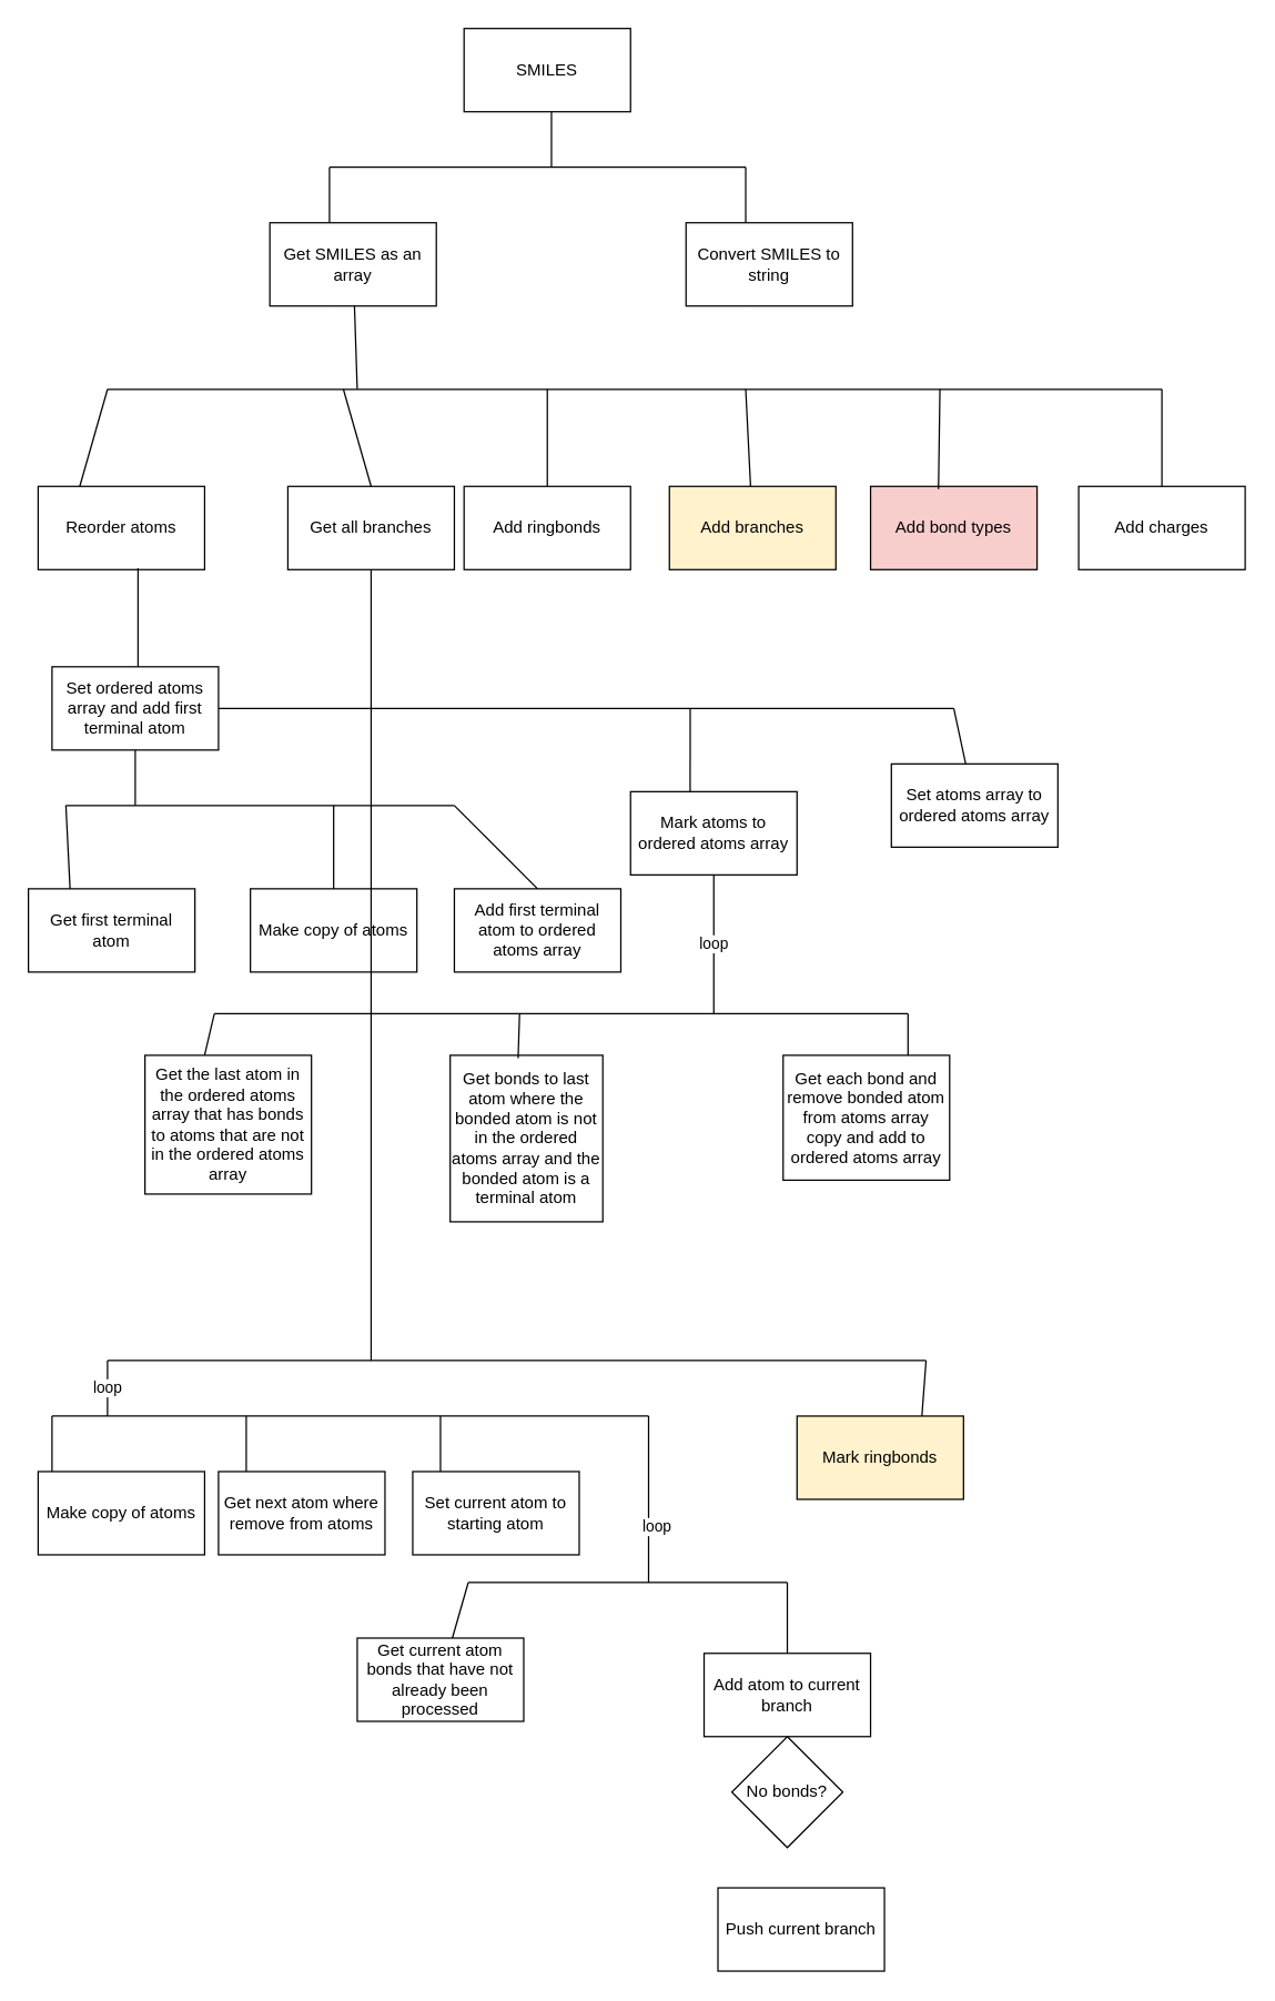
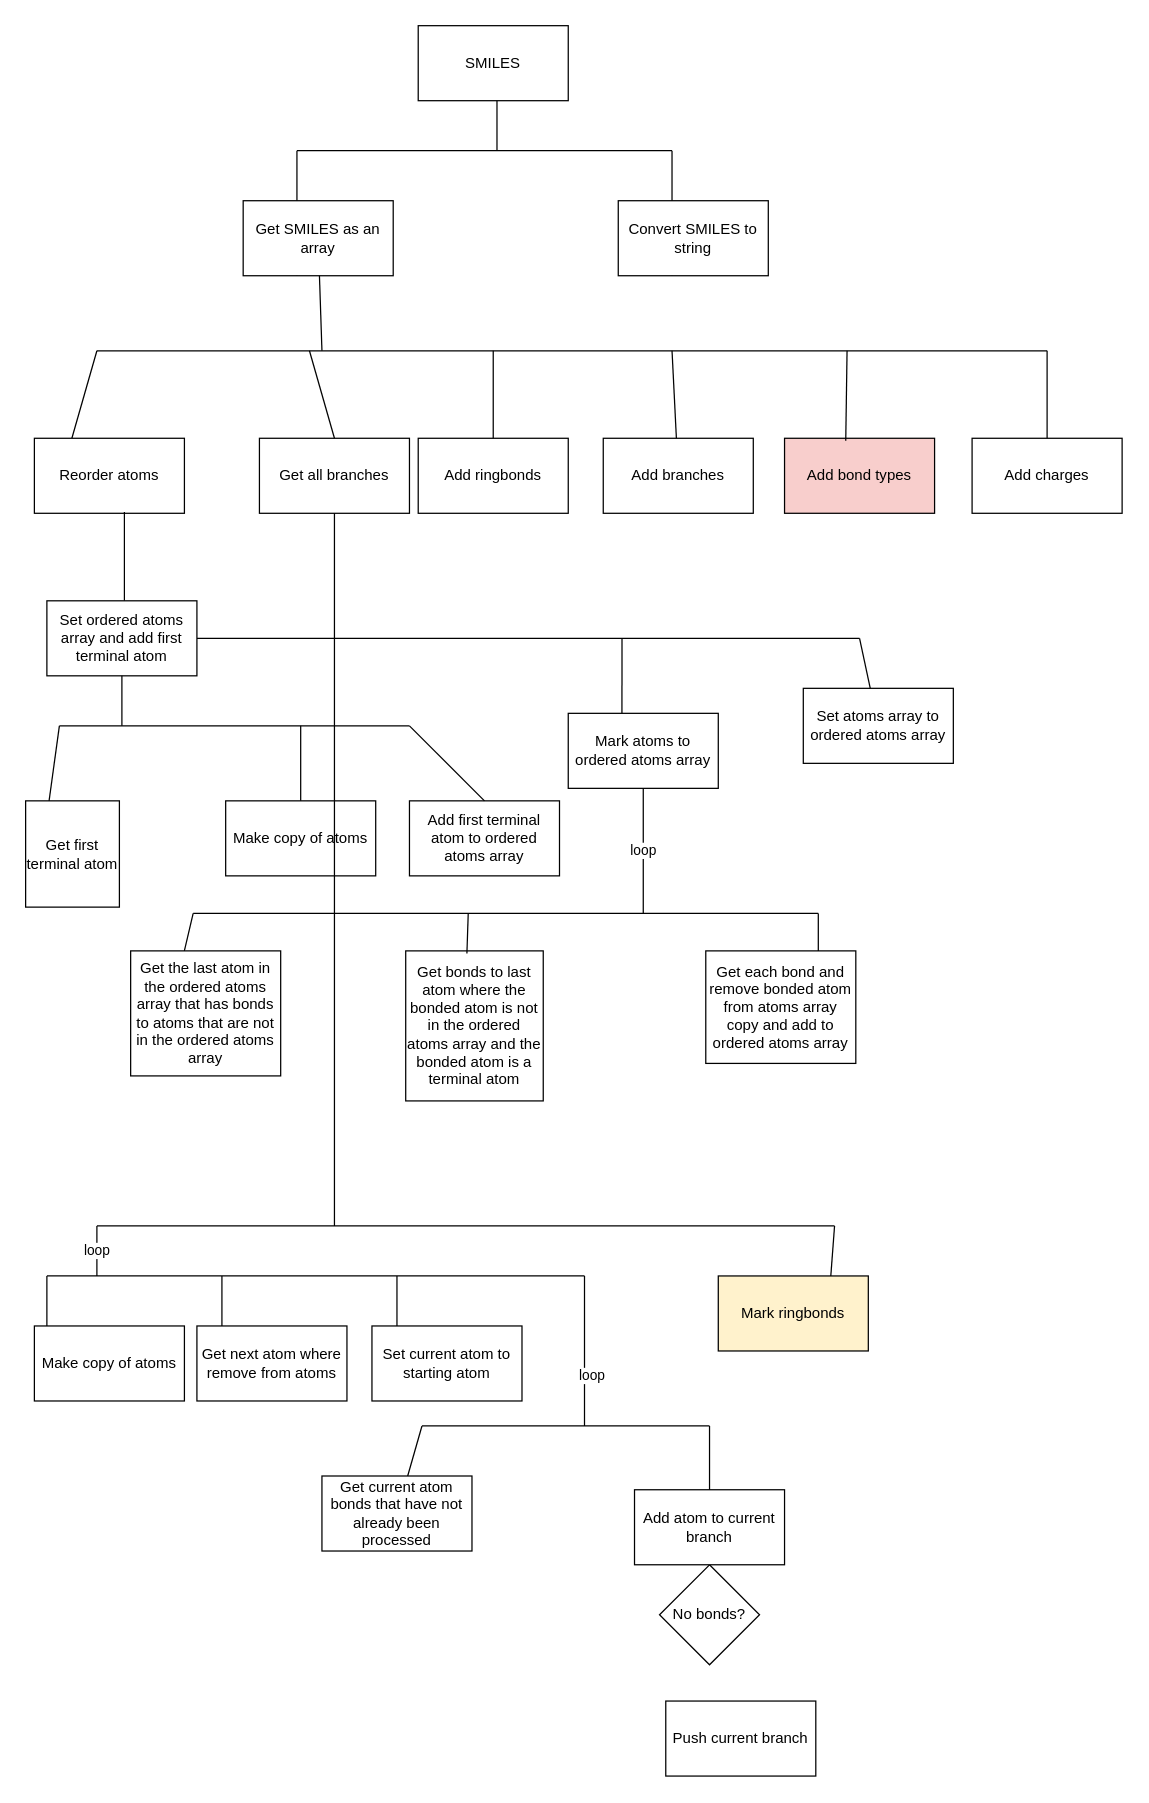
  <mxCell id="0" />
  <mxCell id="1" parent="0" />
  <mxCell id="2" value="SMILES" style="rounded=0;whiteSpace=wrap;html=1;" parent="1" vertex="1"><mxGeometry x="334" y="20" width="120" height="60" as="geometry" /></mxCell>
  <mxCell id="3" value="" style="endArrow=none;html=1;rounded=0;" parent="1" edge="1"><mxGeometry width="50" height="50" relative="1" as="geometry"><mxPoint x="397" y="120" as="sourcePoint" /><mxPoint x="397" y="80" as="targetPoint" /></mxGeometry></mxCell>
  <mxCell id="4" value="" style="endArrow=none;html=1;rounded=0;" parent="1" edge="1"><mxGeometry width="50" height="50" relative="1" as="geometry"><mxPoint x="237" y="120" as="sourcePoint" /><mxPoint x="537" y="120" as="targetPoint" /></mxGeometry></mxCell>
  <mxCell id="5" value="" style="endArrow=none;html=1;rounded=0;" parent="1" edge="1"><mxGeometry width="50" height="50" relative="1" as="geometry"><mxPoint x="237" y="220" as="sourcePoint" /><mxPoint x="237" y="120" as="targetPoint" /></mxGeometry></mxCell>
  <mxCell id="6" value="" style="endArrow=none;html=1;rounded=0;" parent="1" edge="1"><mxGeometry width="50" height="50" relative="1" as="geometry"><mxPoint x="537" y="220" as="sourcePoint" /><mxPoint x="537" y="120" as="targetPoint" /></mxGeometry></mxCell>
  <mxCell id="7" value="Get SMILES as an array" style="rounded=0;whiteSpace=wrap;html=1;" parent="1" vertex="1"><mxGeometry x="194" y="160" width="120" height="60" as="geometry" /></mxCell>
  <mxCell id="8" value="Convert SMILES to string" style="rounded=0;whiteSpace=wrap;html=1;" parent="1" vertex="1"><mxGeometry x="494" y="160" width="120" height="60" as="geometry" /></mxCell>
  <mxCell id="9" value="" style="endArrow=none;html=1;rounded=0;" parent="1" edge="1"><mxGeometry width="50" height="50" relative="1" as="geometry"><mxPoint x="77" y="280" as="sourcePoint" /><mxPoint x="837" y="280" as="targetPoint" /></mxGeometry></mxCell>
  <mxCell id="10" value="" style="endArrow=none;html=1;rounded=0;exitX=0.25;exitY=0;exitDx=0;exitDy=0;" parent="1" source="11" edge="1"><mxGeometry width="50" height="50" relative="1" as="geometry"><mxPoint x="57" y="340" as="sourcePoint" /><mxPoint x="77" y="280" as="targetPoint" /></mxGeometry></mxCell>
  <mxCell id="11" value="Reorder atoms" style="rounded=0;whiteSpace=wrap;html=1;" parent="1" vertex="1"><mxGeometry x="27" y="350" width="120" height="60" as="geometry" /></mxCell>
  <mxCell id="12" value="Get all branches" style="rounded=0;whiteSpace=wrap;html=1;" parent="1" vertex="1"><mxGeometry x="207" y="350" width="120" height="60" as="geometry" /></mxCell>
  <mxCell id="13" value="" style="endArrow=none;html=1;rounded=0;exitX=0.5;exitY=0;exitDx=0;exitDy=0;" parent="1" source="12" edge="1"><mxGeometry width="50" height="50" relative="1" as="geometry"><mxPoint x="167" y="330" as="sourcePoint" /><mxPoint x="247" y="280" as="targetPoint" /><Array as="points" /></mxGeometry></mxCell>
  <mxCell id="14" value="" style="endArrow=none;html=1;rounded=0;" parent="1" target="7" edge="1"><mxGeometry width="50" height="50" relative="1" as="geometry"><mxPoint x="257" y="280" as="sourcePoint" /><mxPoint x="357" y="280" as="targetPoint" /></mxGeometry></mxCell>
  <mxCell id="15" value="Add ringbonds" style="rounded=0;whiteSpace=wrap;html=1;" parent="1" vertex="1"><mxGeometry x="334" y="350" width="120" height="60" as="geometry" /></mxCell>
  <mxCell id="16" value="" style="endArrow=none;html=1;rounded=0;exitX=0.5;exitY=0;exitDx=0;exitDy=0;" parent="1" source="15" edge="1"><mxGeometry width="50" height="50" relative="1" as="geometry"><mxPoint x="637" y="360" as="sourcePoint" /><mxPoint x="394" y="280" as="targetPoint" /></mxGeometry></mxCell>
- <mxCell id="17" value="Add branches" style="rounded=0;whiteSpace=wrap;html=1;fillColor=#fff2cc;" parent="1" vertex="1"><mxGeometry x="482" y="350" width="120" height="60" as="geometry" /></mxCell>
+ <mxCell id="17" value="Add branches" style="rounded=0;whiteSpace=wrap;html=1;" parent="1" vertex="1"><mxGeometry x="482" y="350" width="120" height="60" as="geometry" /></mxCell>
  <mxCell id="18" value="" style="endArrow=none;html=1;rounded=0;" parent="1" source="17" edge="1"><mxGeometry width="50" height="50" relative="1" as="geometry"><mxPoint x="667" y="380" as="sourcePoint" /><mxPoint x="537" y="280" as="targetPoint" /></mxGeometry></mxCell>
  <mxCell id="19" value="Add bond types" style="rounded=0;whiteSpace=wrap;html=1;fillColor=#f8cecc;" parent="1" vertex="1"><mxGeometry x="627" y="350" width="120" height="60" as="geometry" /></mxCell>
  <mxCell id="20" value="" style="endArrow=none;html=1;rounded=0;exitX=0.408;exitY=0.033;exitDx=0;exitDy=0;exitPerimeter=0;" parent="1" source="19" edge="1"><mxGeometry width="50" height="50" relative="1" as="geometry"><mxPoint x="777" y="350" as="sourcePoint" /><mxPoint x="677" y="280" as="targetPoint" /></mxGeometry></mxCell>
  <mxCell id="21" value="Add charges" style="rounded=0;whiteSpace=wrap;html=1;" parent="1" vertex="1"><mxGeometry x="777" y="350" width="120" height="60" as="geometry" /></mxCell>
  <mxCell id="22" value="" style="endArrow=none;html=1;rounded=0;entryX=0.5;entryY=0;entryDx=0;entryDy=0;" parent="1" target="21" edge="1"><mxGeometry width="50" height="50" relative="1" as="geometry"><mxPoint x="837" y="280" as="sourcePoint" /><mxPoint x="897" y="210" as="targetPoint" /></mxGeometry></mxCell>
- <mxCell id="23" value="Get first terminal atom" style="rounded=0;whiteSpace=wrap;html=1;" parent="1" vertex="1"><mxGeometry x="20" y="640" width="120" height="60" as="geometry" /></mxCell>
+ <mxCell id="23" value="Get first terminal atom" style="rounded=0;whiteSpace=wrap;html=1;" parent="1" vertex="1"><mxGeometry x="20" y="640" width="75" height="85" as="geometry" /></mxCell>
  <mxCell id="24" value="Add first terminal atom to ordered atoms array" style="rounded=0;whiteSpace=wrap;html=1;" parent="1" vertex="1"><mxGeometry x="327" y="640" width="120" height="60" as="geometry" /></mxCell>
  <mxCell id="25" value="" style="endArrow=none;html=1;rounded=0;exitX=1;exitY=0.5;exitDx=0;exitDy=0;" parent="1" source="46" edge="1"><mxGeometry width="50" height="50" relative="1" as="geometry"><mxPoint x="472" y="500" as="sourcePoint" /><mxPoint x="687" y="510" as="targetPoint" /></mxGeometry></mxCell>
  <mxCell id="26" value="" style="endArrow=none;html=1;rounded=0;exitX=0.25;exitY=0;exitDx=0;exitDy=0;" parent="1" source="23" edge="1"><mxGeometry width="50" height="50" relative="1" as="geometry"><mxPoint x="400" y="720" as="sourcePoint" /><mxPoint x="47" y="580" as="targetPoint" /></mxGeometry></mxCell>
  <mxCell id="27" value="" style="endArrow=none;html=1;rounded=0;exitX=0.5;exitY=0;exitDx=0;exitDy=0;" parent="1" source="24" edge="1"><mxGeometry width="50" height="50" relative="1" as="geometry"><mxPoint x="450" y="670" as="sourcePoint" /><mxPoint x="327" y="580" as="targetPoint" /></mxGeometry></mxCell>
  <mxCell id="28" value="Make copy of atoms" style="rounded=0;whiteSpace=wrap;html=1;" parent="1" vertex="1"><mxGeometry x="180" y="640" width="120" height="60" as="geometry" /></mxCell>
  <mxCell id="29" value="" style="endArrow=none;html=1;rounded=0;" parent="1" source="28" edge="1"><mxGeometry width="50" height="50" relative="1" as="geometry"><mxPoint x="200" y="780" as="sourcePoint" /><mxPoint x="240" y="580" as="targetPoint" /></mxGeometry></mxCell>
  <mxCell id="30" value="" style="endArrow=none;html=1;rounded=0;exitX=0.358;exitY=0;exitDx=0;exitDy=0;exitPerimeter=0;" parent="1" source="31" edge="1"><mxGeometry width="50" height="50" relative="1" as="geometry"><mxPoint x="502" y="550" as="sourcePoint" /><mxPoint x="497" y="510" as="targetPoint" /></mxGeometry></mxCell>
  <mxCell id="31" value="Mark atoms to ordered atoms array" style="rounded=0;whiteSpace=wrap;html=1;" parent="1" vertex="1"><mxGeometry x="454" y="570" width="120" height="60" as="geometry" /></mxCell>
  <mxCell id="32" value="loop" style="endArrow=none;html=1;rounded=0;entryX=0.5;entryY=1;entryDx=0;entryDy=0;" parent="1" target="31" edge="1"><mxGeometry width="50" height="50" relative="1" as="geometry"><mxPoint x="514" y="730" as="sourcePoint" /><mxPoint x="577" y="810" as="targetPoint" /></mxGeometry></mxCell>
  <mxCell id="33" value="" style="endArrow=none;html=1;rounded=0;entryX=0.6;entryY=0.983;entryDx=0;entryDy=0;entryPerimeter=0;" parent="1" target="11" edge="1"><mxGeometry width="50" height="50" relative="1" as="geometry"><mxPoint x="99" y="480" as="sourcePoint" /><mxPoint x="157" y="420" as="targetPoint" /></mxGeometry></mxCell>
  <mxCell id="34" value="" style="endArrow=none;html=1;rounded=0;" parent="1" edge="1"><mxGeometry width="50" height="50" relative="1" as="geometry"><mxPoint x="154" y="730" as="sourcePoint" /><mxPoint x="654" y="730" as="targetPoint" /></mxGeometry></mxCell>
  <mxCell id="35" value="Get the last atom in the ordered atoms array that has bonds to atoms that are not in the ordered atoms array" style="rounded=0;whiteSpace=wrap;html=1;" parent="1" vertex="1"><mxGeometry x="104" y="760" width="120" height="100" as="geometry" /></mxCell>
  <mxCell id="36" value="" style="endArrow=none;html=1;rounded=0;exitX=0.358;exitY=0;exitDx=0;exitDy=0;exitPerimeter=0;" parent="1" source="35" edge="1"><mxGeometry width="50" height="50" relative="1" as="geometry"><mxPoint x="64" y="740" as="sourcePoint" /><mxPoint x="154" y="730" as="targetPoint" /></mxGeometry></mxCell>
  <mxCell id="37" value="Get bonds to last atom where the bonded atom is not in the ordered atoms array and the bonded atom is a terminal atom" style="rounded=0;whiteSpace=wrap;html=1;" parent="1" vertex="1"><mxGeometry x="324" y="760" width="110" height="120" as="geometry" /></mxCell>
  <mxCell id="38" value="" style="endArrow=none;html=1;rounded=0;exitX=0.445;exitY=0.017;exitDx=0;exitDy=0;exitPerimeter=0;" parent="1" source="37" edge="1"><mxGeometry width="50" height="50" relative="1" as="geometry"><mxPoint x="424" y="820" as="sourcePoint" /><mxPoint x="374" y="730" as="targetPoint" /></mxGeometry></mxCell>
  <mxCell id="39" value="Get each bond and remove bonded atom from atoms array copy and add to ordered atoms array" style="rounded=0;whiteSpace=wrap;html=1;" parent="1" vertex="1"><mxGeometry x="564" y="760" width="120" height="90" as="geometry" /></mxCell>
  <mxCell id="40" value="" style="endArrow=none;html=1;rounded=0;exitX=0.75;exitY=0;exitDx=0;exitDy=0;" parent="1" source="39" edge="1"><mxGeometry width="50" height="50" relative="1" as="geometry"><mxPoint x="704" y="670" as="sourcePoint" /><mxPoint x="654" y="730" as="targetPoint" /></mxGeometry></mxCell>
  <mxCell id="41" value="Set atoms array to ordered atoms array&lt;br&gt;" style="rounded=0;whiteSpace=wrap;html=1;" parent="1" vertex="1"><mxGeometry x="642" y="550" width="120" height="60" as="geometry" /></mxCell>
  <mxCell id="42" value="" style="endArrow=none;html=1;rounded=0;" parent="1" target="41" edge="1"><mxGeometry width="50" height="50" relative="1" as="geometry"><mxPoint x="687" y="510" as="sourcePoint" /><mxPoint x="692" y="540" as="targetPoint" /></mxGeometry></mxCell>
  <mxCell id="43" value="" style="endArrow=none;html=1;rounded=0;" parent="1" target="12" edge="1"><mxGeometry width="50" height="50" relative="1" as="geometry"><mxPoint x="267" y="980" as="sourcePoint" /><mxPoint x="307" y="890" as="targetPoint" /></mxGeometry></mxCell>
  <mxCell id="44" value="" style="endArrow=none;html=1;rounded=0;" parent="1" edge="1"><mxGeometry width="50" height="50" relative="1" as="geometry"><mxPoint x="77" y="980" as="sourcePoint" /><mxPoint x="667" y="980" as="targetPoint" /></mxGeometry></mxCell>
  <mxCell id="45" value="Mark ringbonds" style="rounded=0;whiteSpace=wrap;html=1;fillColor=#fff2cc;" parent="1" vertex="1"><mxGeometry x="574" y="1020" width="120" height="60" as="geometry" /></mxCell>
  <mxCell id="46" value="Set ordered atoms array and add first terminal atom" style="rounded=0;whiteSpace=wrap;html=1;" parent="1" vertex="1"><mxGeometry x="37" y="480" width="120" height="60" as="geometry" /></mxCell>
  <mxCell id="47" value="" style="endArrow=none;html=1;rounded=0;" parent="1" target="46" edge="1"><mxGeometry width="50" height="50" relative="1" as="geometry"><mxPoint x="97" y="580" as="sourcePoint" /><mxPoint x="97" y="540" as="targetPoint" /></mxGeometry></mxCell>
  <mxCell id="48" value="" style="endArrow=none;html=1;rounded=0;" parent="1" edge="1"><mxGeometry width="50" height="50" relative="1" as="geometry"><mxPoint x="47" y="580" as="sourcePoint" /><mxPoint x="327" y="580" as="targetPoint" /></mxGeometry></mxCell>
  <mxCell id="49" value="loop" style="endArrow=none;html=1;rounded=0;" edge="1" parent="1"><mxGeometry width="50" height="50" relative="1" as="geometry"><mxPoint x="77" y="1020" as="sourcePoint" /><mxPoint x="77" y="980" as="targetPoint" /></mxGeometry></mxCell>
  <mxCell id="50" value="" style="endArrow=none;html=1;rounded=0;" edge="1" parent="1"><mxGeometry width="50" height="50" relative="1" as="geometry"><mxPoint x="37" y="1020" as="sourcePoint" /><mxPoint x="467" y="1020" as="targetPoint" /></mxGeometry></mxCell>
  <mxCell id="51" value="" style="endArrow=none;html=1;rounded=0;" edge="1" parent="1"><mxGeometry width="50" height="50" relative="1" as="geometry"><mxPoint x="37" y="1060" as="sourcePoint" /><mxPoint x="37" y="1020" as="targetPoint" /></mxGeometry></mxCell>
  <mxCell id="52" value="Make copy of atoms" style="rounded=0;whiteSpace=wrap;html=1;" vertex="1" parent="1"><mxGeometry x="27" y="1060" width="120" height="60" as="geometry" /></mxCell>
  <mxCell id="53" value="" style="endArrow=none;html=1;rounded=0;" edge="1" parent="1"><mxGeometry width="50" height="50" relative="1" as="geometry"><mxPoint x="177" y="1060" as="sourcePoint" /><mxPoint x="177" y="1020" as="targetPoint" /></mxGeometry></mxCell>
  <mxCell id="54" value="Get next atom where remove from atoms" style="rounded=0;whiteSpace=wrap;html=1;" vertex="1" parent="1"><mxGeometry x="157" y="1060" width="120" height="60" as="geometry" /></mxCell>
  <mxCell id="55" value="" style="endArrow=none;html=1;rounded=0;" edge="1" parent="1"><mxGeometry width="50" height="50" relative="1" as="geometry"><mxPoint x="317" y="1060" as="sourcePoint" /><mxPoint x="317" y="1020" as="targetPoint" /></mxGeometry></mxCell>
  <mxCell id="56" value="Set current atom to starting atom" style="rounded=0;whiteSpace=wrap;html=1;" vertex="1" parent="1"><mxGeometry x="297" y="1060" width="120" height="60" as="geometry" /></mxCell>
  <mxCell id="57" value="" style="endArrow=none;html=1;rounded=0;" edge="1" parent="1"><mxGeometry width="50" height="50" relative="1" as="geometry"><mxPoint x="467" y="1140" as="sourcePoint" /><mxPoint x="467" y="1020" as="targetPoint" /></mxGeometry></mxCell>
  <mxCell id="58" value="loop" style="edgeLabel;html=1;align=center;verticalAlign=middle;resizable=0;points=[];" vertex="1" connectable="0" parent="57"><mxGeometry x="-0.317" y="-5" relative="1" as="geometry"><mxPoint as="offset" /></mxGeometry></mxCell>
  <mxCell id="59" value="" style="endArrow=none;html=1;rounded=0;" edge="1" parent="1"><mxGeometry width="50" height="50" relative="1" as="geometry"><mxPoint x="337" y="1140" as="sourcePoint" /><mxPoint x="567" y="1140" as="targetPoint" /></mxGeometry></mxCell>
  <mxCell id="60" value="" style="endArrow=none;html=1;rounded=0;" edge="1" parent="1" source="61"><mxGeometry width="50" height="50" relative="1" as="geometry"><mxPoint x="337" y="1180" as="sourcePoint" /><mxPoint x="337" y="1140" as="targetPoint" /></mxGeometry></mxCell>
  <mxCell id="61" value="Get current atom bonds that have not already been processed" style="rounded=0;whiteSpace=wrap;html=1;" vertex="1" parent="1"><mxGeometry x="257" y="1180" width="120" height="60" as="geometry" /></mxCell>
- <mxCell id="62" value="Push current branch" style="rounded=0;whiteSpace=wrap;html=1;" vertex="1" parent="1"><mxGeometry x="517" y="1360" width="120" height="60" as="geometry" /></mxCell>
+ <mxCell id="62" value="Push current branch" style="rounded=0;whiteSpace=wrap;html=1;" vertex="1" parent="1"><mxGeometry x="532" y="1360" width="120" height="60" as="geometry" /></mxCell>
  <mxCell id="63" value="No bonds?" style="rhombus;whiteSpace=wrap;html=1;" vertex="1" parent="1"><mxGeometry x="527" y="1251" width="80" height="80" as="geometry" /></mxCell>
  <mxCell id="64" value="Add atom to current branch&lt;br&gt;" style="rounded=0;whiteSpace=wrap;html=1;" vertex="1" parent="1"><mxGeometry x="507" y="1191" width="120" height="60" as="geometry" /></mxCell>
  <mxCell id="65" value="" style="endArrow=none;html=1;rounded=0;" edge="1" parent="1" source="64"><mxGeometry width="50" height="50" relative="1" as="geometry"><mxPoint x="577" y="1220" as="sourcePoint" /><mxPoint x="567" y="1140" as="targetPoint" /></mxGeometry></mxCell>
  <mxCell id="66" value="" style="endArrow=none;html=1;rounded=0;entryX=0.75;entryY=0;entryDx=0;entryDy=0;" edge="1" parent="1" target="45"><mxGeometry width="50" height="50" relative="1" as="geometry"><mxPoint x="667" y="980" as="sourcePoint" /><mxPoint x="777" y="930" as="targetPoint" /></mxGeometry></mxCell>
